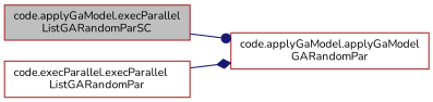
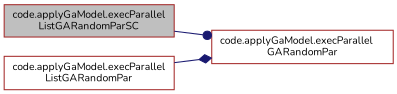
  digraph {
    fontname=Nunito
    rankdir=LR
    node [color=brown fillcolor=white fontname=Nunito fontsize=10 shape=record style=filled]
    edge [color=midnightblue fontname=Nunito fontsize=10 labelfontname=Helvetica labelfontsize=10 style=solid]
    n1 [fillcolor=grey75 fontcolor=black height=0.2 label="code.applyGaModel.execParallel\lListGARandomParSC" width=0.4]
-   n2 [height=0.2 label="code.applyGaModel.applyGaModel\lGARandomPar" width=0.4]
-   n3 [height=0.2 label="code.execParallel.execParallel\lListGARandomPar" width=0.4]
+   n2 [height=0.2 label="code.applyGaModel.execParallel\lGARandomPar" width=0.4]
+   n3 [height=0.2 label="code.applyGaModel.execParallel\lListGARandomPar" width=0.4]
    n1 -> n2 [arrowhead=dot]
    n3 -> n2 [arrowhead=diamond]
  }
